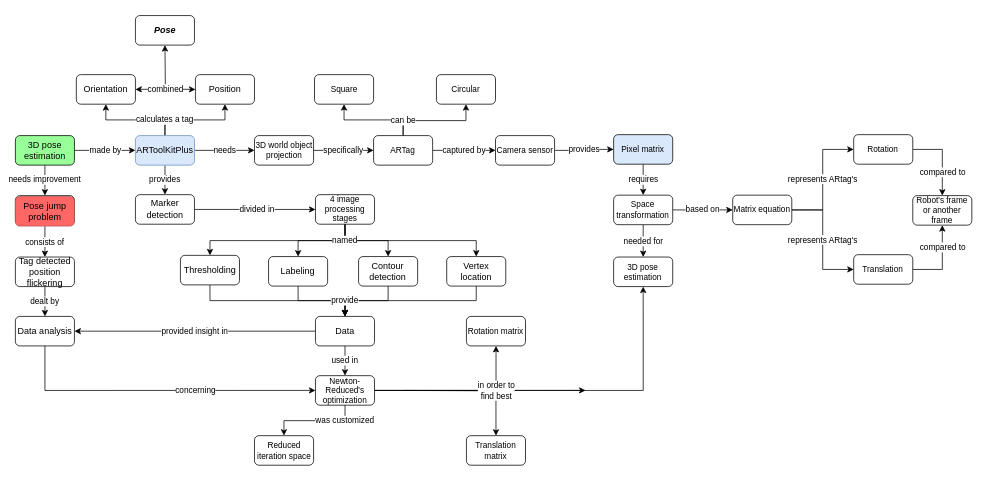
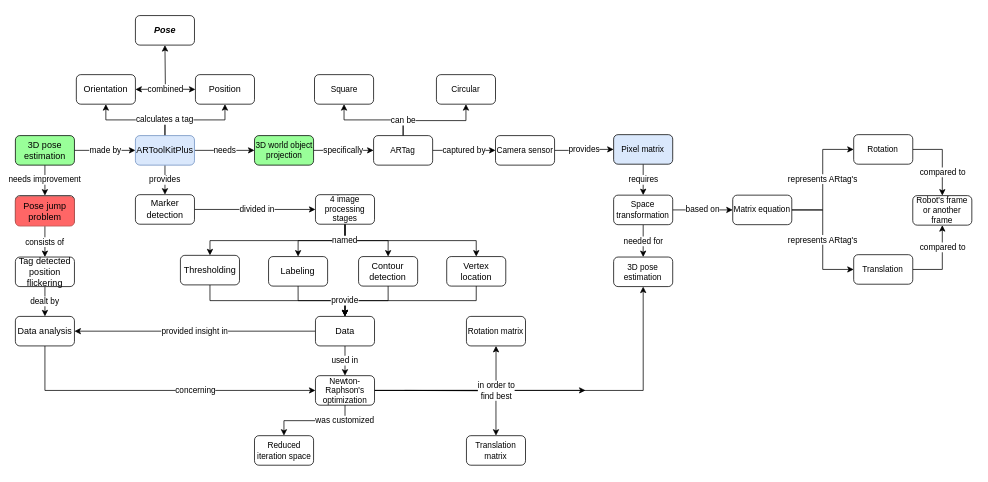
  <mxCell id="0" />
  <mxCell id="1" parent="0" />
  <mxCell id="2" value="made by" style="edgeStyle=orthogonalEdgeStyle;rounded=0;orthogonalLoop=1;jettySize=auto;html=1;" edge="1" parent="1" source="4" target="10"><mxGeometry relative="1" as="geometry" /></mxCell>
  <mxCell id="3" value="needs improvement" style="edgeStyle=orthogonalEdgeStyle;rounded=0;orthogonalLoop=1;jettySize=auto;html=1;fontSize=11;" edge="1" parent="1" source="4" target="5"><mxGeometry relative="1" as="geometry" /></mxCell>
  <mxCell id="4" value="3D pose estimation" style="rounded=1;whiteSpace=wrap;html=1;fillColor=#99FF99;fontColor=#000000;" vertex="1" parent="1"><mxGeometry x="20" y="180" width="78.74" height="39.37" as="geometry" /></mxCell>
  <mxCell id="5" value="3D pose estimation" style="rounded=1;whiteSpace=wrap;html=1;" vertex="1" parent="1"><mxGeometry x="20" y="260" width="78.74" height="39.37" as="geometry" /></mxCell>
  <mxCell id="6" style="edgeStyle=orthogonalEdgeStyle;rounded=0;orthogonalLoop=1;jettySize=auto;html=1;exitX=0.5;exitY=0;exitDx=0;exitDy=0;entryX=0.5;entryY=1;entryDx=0;entryDy=0;" edge="1" parent="1" source="10" target="45"><mxGeometry relative="1" as="geometry" /></mxCell>
  <mxCell id="7" value="calculates a tag" style="edgeStyle=orthogonalEdgeStyle;rounded=0;orthogonalLoop=1;jettySize=auto;html=1;exitX=0.5;exitY=0;exitDx=0;exitDy=0;entryX=0.5;entryY=1;entryDx=0;entryDy=0;" edge="1" parent="1" source="10" target="44"><mxGeometry x="-0.653" relative="1" as="geometry"><mxPoint as="offset" /></mxGeometry></mxCell>
  <mxCell id="8" value="needs" style="edgeStyle=orthogonalEdgeStyle;rounded=0;orthogonalLoop=1;jettySize=auto;html=1;" edge="1" parent="1" source="10" target="25"><mxGeometry relative="1" as="geometry" /></mxCell>
  <mxCell id="9" value="provides" style="edgeStyle=orthogonalEdgeStyle;rounded=0;orthogonalLoop=1;jettySize=auto;html=1;fontSize=11;" edge="1" parent="1" source="10" target="12"><mxGeometry x="0.018" relative="1" as="geometry"><mxPoint as="offset" /></mxGeometry></mxCell>
  <mxCell id="10" value="ARToolKitPlus" style="rounded=1;whiteSpace=wrap;html=1;fillColor=#dae8fc;strokeColor=#6c8ebf;fontColor=#000000;" vertex="1" parent="1"><mxGeometry x="180" y="180" width="78.74" height="39.37" as="geometry" /></mxCell>
  <mxCell id="11" value="divided in" style="edgeStyle=orthogonalEdgeStyle;rounded=0;orthogonalLoop=1;jettySize=auto;html=1;fontSize=11;" edge="1" parent="1" source="12" target="16"><mxGeometry x="0.03" relative="1" as="geometry"><mxPoint as="offset" /></mxGeometry></mxCell>
  <mxCell id="12" value="Marker detection" style="rounded=1;whiteSpace=wrap;html=1;" vertex="1" parent="1"><mxGeometry x="180" y="258.74" width="78.74" height="39.37" as="geometry" /></mxCell>
  <mxCell id="13" style="edgeStyle=orthogonalEdgeStyle;rounded=0;orthogonalLoop=1;jettySize=auto;html=1;exitX=0.5;exitY=1;exitDx=0;exitDy=0;fontSize=11;entryX=0.5;entryY=0;entryDx=0;entryDy=0;" edge="1" parent="1" source="16" target="54"><mxGeometry relative="1" as="geometry"><mxPoint x="439.37" y="298.11" as="sourcePoint" /><mxPoint x="279.37" y="378.11" as="targetPoint" /><Array as="points"><mxPoint x="459" y="320" /><mxPoint x="279" y="320" /></Array></mxGeometry></mxCell>
  <mxCell id="14" style="edgeStyle=orthogonalEdgeStyle;rounded=0;orthogonalLoop=1;jettySize=auto;html=1;exitX=0.5;exitY=1;exitDx=0;exitDy=0;entryX=0.5;entryY=0;entryDx=0;entryDy=0;fontSize=11;" edge="1" parent="1" source="16" target="56"><mxGeometry relative="1" as="geometry"><mxPoint x="439.37" y="298.11" as="sourcePoint" /><Array as="points"><mxPoint x="459" y="320" /><mxPoint x="517" y="320" /></Array></mxGeometry></mxCell>
  <mxCell id="15" style="edgeStyle=orthogonalEdgeStyle;rounded=0;orthogonalLoop=1;jettySize=auto;html=1;exitX=0.5;exitY=1;exitDx=0;exitDy=0;entryX=0.5;entryY=0;entryDx=0;entryDy=0;fontSize=11;" edge="1" parent="1" source="16" target="58"><mxGeometry relative="1" as="geometry"><mxPoint x="439.37" y="298.11" as="sourcePoint" /><Array as="points"><mxPoint x="459" y="320" /><mxPoint x="634" y="320" /></Array></mxGeometry></mxCell>
  <mxCell id="16" value="4 image processing stages" style="rounded=1;whiteSpace=wrap;html=1;fontSize=11;" vertex="1" parent="1"><mxGeometry x="420" y="258.74" width="78.74" height="39.37" as="geometry" /></mxCell>
  <mxCell id="17" value="Labeling" style="rounded=1;whiteSpace=wrap;html=1;" vertex="1" parent="1"><mxGeometry x="357.48" y="341.26" width="78.74" height="39.37" as="geometry" /></mxCell>
  <mxCell id="18" value="consists of" style="edgeStyle=orthogonalEdgeStyle;rounded=0;orthogonalLoop=1;jettySize=auto;html=1;fontSize=11;" edge="1" parent="1" source="19" target="21"><mxGeometry relative="1" as="geometry" /></mxCell>
  <mxCell id="19" value="Pose jump problem" style="rounded=1;whiteSpace=wrap;html=1;fillColor=#FF6666;strokeColor=#b85450;" vertex="1" parent="1"><mxGeometry x="20" y="261.26" width="78.74" height="39.37" as="geometry" /></mxCell>
  <mxCell id="20" value="dealt by" style="edgeStyle=orthogonalEdgeStyle;rounded=0;orthogonalLoop=1;jettySize=auto;html=1;fontSize=11;" edge="1" parent="1" source="21" target="23"><mxGeometry relative="1" as="geometry" /></mxCell>
  <mxCell id="21" value="Tag detected&lt;br&gt;position flickering" style="rounded=1;whiteSpace=wrap;html=1;" vertex="1" parent="1"><mxGeometry x="20" y="341.89" width="78.74" height="39.37" as="geometry" /></mxCell>
  <mxCell id="22" value="concerning" style="edgeStyle=orthogonalEdgeStyle;rounded=0;orthogonalLoop=1;jettySize=auto;html=1;fontSize=11;entryX=0;entryY=0.5;entryDx=0;entryDy=0;" edge="1" parent="1" source="23" target="63"><mxGeometry x="0.238" relative="1" as="geometry"><mxPoint x="59.294" y="500" as="targetPoint" /><Array as="points"><mxPoint x="59" y="520" /></Array><mxPoint as="offset" /></mxGeometry></mxCell>
  <mxCell id="23" value="Data analysis" style="rounded=1;whiteSpace=wrap;html=1;" vertex="1" parent="1"><mxGeometry x="20" y="421" width="78.74" height="39.37" as="geometry" /></mxCell>
  <mxCell id="24" value="specifically" style="edgeStyle=orthogonalEdgeStyle;rounded=0;orthogonalLoop=1;jettySize=auto;html=1;fontSize=11;" edge="1" parent="1" source="25" target="28"><mxGeometry relative="1" as="geometry" /></mxCell>
- <mxCell id="25" value="3D world object projection" style="rounded=1;whiteSpace=wrap;html=1;fontSize=11;" vertex="1" parent="1"><mxGeometry x="338.74" y="180" width="78.74" height="39.37" as="geometry" /></mxCell>
+ <mxCell id="25" value="3D world object projection" style="rounded=1;whiteSpace=wrap;html=1;fontSize=11;fillColor=#99ff99;" vertex="1" parent="1"><mxGeometry x="338.74" y="180" width="78.74" height="39.37" as="geometry" /></mxCell>
  <mxCell id="26" value="captured by" style="edgeStyle=orthogonalEdgeStyle;rounded=0;orthogonalLoop=1;jettySize=auto;html=1;fontSize=11;entryX=0;entryY=0.5;entryDx=0;entryDy=0;" edge="1" parent="1" source="28" target="32"><mxGeometry relative="1" as="geometry"><mxPoint x="656.22" y="199.686" as="targetPoint" /><Array as="points" /></mxGeometry></mxCell>
  <mxCell id="27" style="edgeStyle=orthogonalEdgeStyle;rounded=0;orthogonalLoop=1;jettySize=auto;html=1;exitX=0.5;exitY=0;exitDx=0;exitDy=0;entryX=0.5;entryY=1;entryDx=0;entryDy=0;fontSize=11;" edge="1" parent="1" source="28" target="30"><mxGeometry relative="1" as="geometry" /></mxCell>
  <mxCell id="28" value="ARTag" style="rounded=1;whiteSpace=wrap;html=1;fontSize=11;" vertex="1" parent="1"><mxGeometry x="497.48" y="180" width="78.74" height="39.37" as="geometry" /></mxCell>
  <mxCell id="29" value="Circular" style="rounded=1;whiteSpace=wrap;html=1;fontSize=11;" vertex="1" parent="1"><mxGeometry x="581.26" y="98.74" width="78.74" height="39.37" as="geometry" /></mxCell>
  <mxCell id="30" value="Square" style="rounded=1;whiteSpace=wrap;html=1;fontSize=11;" vertex="1" parent="1"><mxGeometry x="418.74" y="98.74" width="78.74" height="39.37" as="geometry" /></mxCell>
  <mxCell id="31" value="provides" style="edgeStyle=orthogonalEdgeStyle;rounded=0;orthogonalLoop=1;jettySize=auto;html=1;fontSize=11;" edge="1" parent="1" source="32" target="34"><mxGeometry relative="1" as="geometry" /></mxCell>
  <mxCell id="32" value="Camera sensor" style="rounded=1;whiteSpace=wrap;html=1;fontSize=11;" vertex="1" parent="1"><mxGeometry x="660" y="180" width="78.74" height="39.37" as="geometry" /></mxCell>
  <mxCell id="33" value="requires" style="edgeStyle=orthogonalEdgeStyle;rounded=0;orthogonalLoop=1;jettySize=auto;html=1;fontSize=11;" edge="1" parent="1" source="34" target="37"><mxGeometry relative="1" as="geometry" /></mxCell>
  <mxCell id="34" value="Pixel matrix" style="rounded=1;whiteSpace=wrap;html=1;fontSize=11;fillColor=#dae8fc;" vertex="1" parent="1"><mxGeometry x="817.48" y="178.74" width="78.74" height="39.37" as="geometry" /></mxCell>
  <mxCell id="35" value="needed for" style="edgeStyle=orthogonalEdgeStyle;rounded=0;orthogonalLoop=1;jettySize=auto;html=1;fontSize=11;" edge="1" parent="1" source="37" target="43"><mxGeometry relative="1" as="geometry" /></mxCell>
  <mxCell id="36" value="based on" style="edgeStyle=orthogonalEdgeStyle;rounded=0;orthogonalLoop=1;jettySize=auto;html=1;fontSize=11;" edge="1" parent="1" source="37" target="40"><mxGeometry relative="1" as="geometry" /></mxCell>
  <mxCell id="37" value="Space transformation" style="rounded=1;whiteSpace=wrap;html=1;fontSize=11;" vertex="1" parent="1"><mxGeometry x="817.48" y="259.37" width="78.74" height="39.37" as="geometry" /></mxCell>
  <mxCell id="38" value="represents ARtag's" style="edgeStyle=orthogonalEdgeStyle;rounded=0;orthogonalLoop=1;jettySize=auto;html=1;fontSize=11;entryX=0;entryY=0.5;entryDx=0;entryDy=0;" edge="1" parent="1" source="40" target="42"><mxGeometry relative="1" as="geometry" /></mxCell>
  <mxCell id="39" value="represents ARtag's" style="edgeStyle=orthogonalEdgeStyle;rounded=0;orthogonalLoop=1;jettySize=auto;html=1;exitX=1;exitY=0.5;exitDx=0;exitDy=0;entryX=0;entryY=0.5;entryDx=0;entryDy=0;fontSize=11;" edge="1" parent="1" source="40" target="51"><mxGeometry relative="1" as="geometry" /></mxCell>
  <mxCell id="40" value="Matrix equation" style="rounded=1;whiteSpace=wrap;html=1;fontSize=11;" vertex="1" parent="1"><mxGeometry x="976.22" y="259.37" width="78.74" height="39.37" as="geometry" /></mxCell>
  <mxCell id="41" value="compared to" style="edgeStyle=orthogonalEdgeStyle;rounded=0;orthogonalLoop=1;jettySize=auto;html=1;exitX=1;exitY=0.5;exitDx=0;exitDy=0;entryX=0.5;entryY=0;entryDx=0;entryDy=0;fontSize=11;" edge="1" parent="1" source="42" target="52"><mxGeometry x="0.389" relative="1" as="geometry"><mxPoint x="1255.59" y="259.37" as="targetPoint" /><mxPoint as="offset" /></mxGeometry></mxCell>
  <mxCell id="42" value="Rotation" style="rounded=1;whiteSpace=wrap;html=1;fontSize=11;" vertex="1" parent="1"><mxGeometry x="1137.48" y="178.74" width="78.74" height="39.37" as="geometry" /></mxCell>
  <mxCell id="43" value="3D pose estimation" style="rounded=1;whiteSpace=wrap;html=1;fontSize=11;" vertex="1" parent="1"><mxGeometry x="817.48" y="341.89" width="78.74" height="39.37" as="geometry" /></mxCell>
  <mxCell id="44" value="Orientation" style="rounded=1;whiteSpace=wrap;html=1;" vertex="1" parent="1"><mxGeometry x="101.26" y="98.74" width="78.74" height="39.37" as="geometry" /></mxCell>
  <mxCell id="45" value="Position" style="rounded=1;whiteSpace=wrap;html=1;" vertex="1" parent="1"><mxGeometry x="260" y="98.74" width="78.74" height="39.37" as="geometry" /></mxCell>
  <mxCell id="46" value="&lt;b&gt;&lt;i&gt;Pose&lt;/i&gt;&lt;/b&gt;" style="rounded=1;whiteSpace=wrap;html=1;" vertex="1" parent="1"><mxGeometry x="180" y="20" width="78.74" height="39.37" as="geometry" /></mxCell>
  <mxCell id="47" value="" style="endArrow=classic;html=1;fontSize=11;entryX=0.5;entryY=1;entryDx=0;entryDy=0;" edge="1" parent="1" target="46"><mxGeometry width="50" height="50" relative="1" as="geometry"><mxPoint x="220" y="120" as="sourcePoint" /><mxPoint x="290" y="140" as="targetPoint" /></mxGeometry></mxCell>
  <mxCell id="48" value="combined" style="endArrow=classic;startArrow=classic;html=1;fontSize=11;exitX=1;exitY=0.5;exitDx=0;exitDy=0;entryX=0;entryY=0.5;entryDx=0;entryDy=0;" edge="1" parent="1" source="44" target="45"><mxGeometry width="50" height="50" relative="1" as="geometry"><mxPoint x="280" y="280" as="sourcePoint" /><mxPoint x="330" y="230" as="targetPoint" /><Array as="points"><mxPoint x="220" y="118" /></Array></mxGeometry></mxCell>
  <mxCell id="49" value="can be" style="edgeStyle=orthogonalEdgeStyle;rounded=0;orthogonalLoop=1;jettySize=auto;html=1;fontSize=11;entryX=0.5;entryY=1;entryDx=0;entryDy=0;exitX=0.5;exitY=0;exitDx=0;exitDy=0;" edge="1" parent="1" source="28" target="29"><mxGeometry x="-0.681" relative="1" as="geometry"><Array as="points"><mxPoint x="537" y="160" /><mxPoint x="621" y="160" /></Array><mxPoint as="offset" /></mxGeometry></mxCell>
  <mxCell id="50" value="compared to" style="edgeStyle=orthogonalEdgeStyle;rounded=0;orthogonalLoop=1;jettySize=auto;html=1;exitX=1;exitY=0.5;exitDx=0;exitDy=0;entryX=0.5;entryY=1;entryDx=0;entryDy=0;fontSize=11;" edge="1" parent="1" source="51" target="52"><mxGeometry x="0.394" relative="1" as="geometry"><mxPoint x="1255.59" y="298.74" as="targetPoint" /><mxPoint as="offset" /></mxGeometry></mxCell>
  <mxCell id="51" value="Translation" style="rounded=1;whiteSpace=wrap;html=1;fontSize=11;" vertex="1" parent="1"><mxGeometry x="1137.48" y="338.74" width="78.74" height="39.37" as="geometry" /></mxCell>
  <mxCell id="52" value="Robot's frame or another frame" style="rounded=1;whiteSpace=wrap;html=1;fontSize=11;" vertex="1" parent="1"><mxGeometry x="1216.22" y="260" width="78.74" height="39.37" as="geometry" /></mxCell>
  <mxCell id="53" style="edgeStyle=orthogonalEdgeStyle;rounded=0;orthogonalLoop=1;jettySize=auto;html=1;exitX=0.5;exitY=1;exitDx=0;exitDy=0;entryX=0.5;entryY=0;entryDx=0;entryDy=0;fontSize=11;" edge="1" parent="1" source="54" target="68"><mxGeometry relative="1" as="geometry"><Array as="points"><mxPoint x="279" y="400" /><mxPoint x="459" y="400" /></Array></mxGeometry></mxCell>
  <mxCell id="54" value="Thresholding" style="rounded=1;whiteSpace=wrap;html=1;" vertex="1" parent="1"><mxGeometry x="240" y="339.637" width="78.74" height="39.37" as="geometry" /></mxCell>
  <mxCell id="55" style="edgeStyle=orthogonalEdgeStyle;rounded=0;orthogonalLoop=1;jettySize=auto;html=1;exitX=0.5;exitY=1;exitDx=0;exitDy=0;entryX=0.5;entryY=0;entryDx=0;entryDy=0;fontSize=11;" edge="1" parent="1" source="56" target="68"><mxGeometry relative="1" as="geometry"><Array as="points"><mxPoint x="517" y="400" /><mxPoint x="459" y="400" /></Array></mxGeometry></mxCell>
  <mxCell id="56" value="Contour detection" style="rounded=1;whiteSpace=wrap;html=1;" vertex="1" parent="1"><mxGeometry x="477.48" y="341.26" width="78.74" height="39.37" as="geometry" /></mxCell>
  <mxCell id="57" style="edgeStyle=orthogonalEdgeStyle;rounded=0;orthogonalLoop=1;jettySize=auto;html=1;exitX=0.5;exitY=1;exitDx=0;exitDy=0;entryX=0.5;entryY=0;entryDx=0;entryDy=0;fontSize=11;" edge="1" parent="1" source="58" target="68"><mxGeometry relative="1" as="geometry"><Array as="points"><mxPoint x="634" y="400" /><mxPoint x="459" y="400" /></Array></mxGeometry></mxCell>
  <mxCell id="58" value="Vertex location&lt;br&gt;" style="rounded=1;whiteSpace=wrap;html=1;" vertex="1" parent="1"><mxGeometry x="594.96" y="341.26" width="78.74" height="39.37" as="geometry" /></mxCell>
  <mxCell id="59" value="named" style="edgeStyle=orthogonalEdgeStyle;rounded=0;orthogonalLoop=1;jettySize=auto;html=1;exitX=0.5;exitY=1;exitDx=0;exitDy=0;entryX=0.5;entryY=0;entryDx=0;entryDy=0;fontSize=11;" edge="1" parent="1" source="16" target="17"><mxGeometry x="-0.586" relative="1" as="geometry"><mxPoint x="439.37" y="298.11" as="sourcePoint" /><Array as="points"><mxPoint x="459" y="320" /><mxPoint x="397" y="320" /></Array><mxPoint as="offset" /></mxGeometry></mxCell>
  <mxCell id="60" style="edgeStyle=orthogonalEdgeStyle;rounded=0;orthogonalLoop=1;jettySize=auto;html=1;exitX=1;exitY=0.5;exitDx=0;exitDy=0;entryX=0.5;entryY=0;entryDx=0;entryDy=0;fontSize=11;" edge="1" parent="1" source="63" target="70"><mxGeometry relative="1" as="geometry" /></mxCell>
  <mxCell id="61" style="edgeStyle=orthogonalEdgeStyle;rounded=0;orthogonalLoop=1;jettySize=auto;html=1;entryX=0.5;entryY=1;entryDx=0;entryDy=0;fontSize=11;fontColor=#000000;" edge="1" parent="1" source="63" target="43"><mxGeometry relative="1" as="geometry" /></mxCell>
  <mxCell id="62" style="edgeStyle=orthogonalEdgeStyle;rounded=0;orthogonalLoop=1;jettySize=auto;html=1;exitX=1;exitY=0.5;exitDx=0;exitDy=0;fontSize=11;fontColor=#000000;" edge="1" parent="1" source="63"><mxGeometry relative="1" as="geometry"><mxPoint x="780" y="519.621" as="targetPoint" /><Array as="points"><mxPoint x="570" y="520" /><mxPoint x="570" y="520" /></Array></mxGeometry></mxCell>
- <mxCell id="63" value="Newton-Reduced's optimization" style="rounded=1;whiteSpace=wrap;html=1;fontSize=11;" vertex="1" parent="1"><mxGeometry x="420" y="500" width="78.74" height="39.37" as="geometry" /></mxCell>
+ <mxCell id="63" value="Newton-Raphson's optimization" style="rounded=1;whiteSpace=wrap;html=1;fontSize=11;" vertex="1" parent="1"><mxGeometry x="420" y="500" width="78.74" height="39.37" as="geometry" /></mxCell>
  <mxCell id="64" value="Reduced iteration space" style="rounded=1;whiteSpace=wrap;html=1;fontSize=11;" vertex="1" parent="1"><mxGeometry x="338.74" y="580" width="78.74" height="39.37" as="geometry" /></mxCell>
  <mxCell id="65" value="Rotation matrix" style="rounded=1;whiteSpace=wrap;html=1;fontSize=11;" vertex="1" parent="1"><mxGeometry x="621.26" y="421" width="78.74" height="39.37" as="geometry" /></mxCell>
  <mxCell id="66" value="used in" style="edgeStyle=orthogonalEdgeStyle;rounded=0;orthogonalLoop=1;jettySize=auto;html=1;exitX=0.5;exitY=1;exitDx=0;exitDy=0;entryX=0.5;entryY=0;entryDx=0;entryDy=0;fontSize=11;" edge="1" parent="1" source="68" target="63"><mxGeometry relative="1" as="geometry" /></mxCell>
  <mxCell id="67" value="provided insight in" style="edgeStyle=orthogonalEdgeStyle;rounded=0;orthogonalLoop=1;jettySize=auto;html=1;exitX=0;exitY=0.5;exitDx=0;exitDy=0;entryX=1;entryY=0.5;entryDx=0;entryDy=0;fontSize=11;" edge="1" parent="1" source="68" target="23"><mxGeometry relative="1" as="geometry" /></mxCell>
  <mxCell id="68" value="Data" style="rounded=1;whiteSpace=wrap;html=1;" vertex="1" parent="1"><mxGeometry x="420" y="421" width="78.74" height="39.37" as="geometry" /></mxCell>
  <mxCell id="69" value="provide" style="edgeStyle=orthogonalEdgeStyle;rounded=0;orthogonalLoop=1;jettySize=auto;html=1;exitX=0.5;exitY=1;exitDx=0;exitDy=0;entryX=0.5;entryY=0;entryDx=0;entryDy=0;fontSize=11;" edge="1" parent="1" source="17" target="68"><mxGeometry x="0.591" relative="1" as="geometry"><Array as="points"><mxPoint x="397" y="400" /><mxPoint x="459" y="400" /></Array><mxPoint as="offset" /></mxGeometry></mxCell>
  <mxCell id="70" value="Translation matrix" style="rounded=1;whiteSpace=wrap;html=1;fontSize=11;" vertex="1" parent="1"><mxGeometry x="621.26" y="580" width="78.74" height="39.37" as="geometry" /></mxCell>
  <mxCell id="71" value="in order to&lt;br&gt;find best" style="edgeStyle=orthogonalEdgeStyle;rounded=0;orthogonalLoop=1;jettySize=auto;html=1;fontSize=11;" edge="1" parent="1" target="65"><mxGeometry x="0.345" relative="1" as="geometry"><mxPoint x="538.74" y="519.69" as="sourcePoint" /><mxPoint as="offset" /></mxGeometry></mxCell>
  <mxCell id="72" value="was customized" style="edgeStyle=orthogonalEdgeStyle;rounded=0;orthogonalLoop=1;jettySize=auto;html=1;fontSize=11;" edge="1" parent="1" source="63" target="64"><mxGeometry x="-0.661" relative="1" as="geometry"><Array as="points"><mxPoint x="459" y="560" /><mxPoint x="378" y="560" /></Array><mxPoint as="offset" /></mxGeometry></mxCell>
